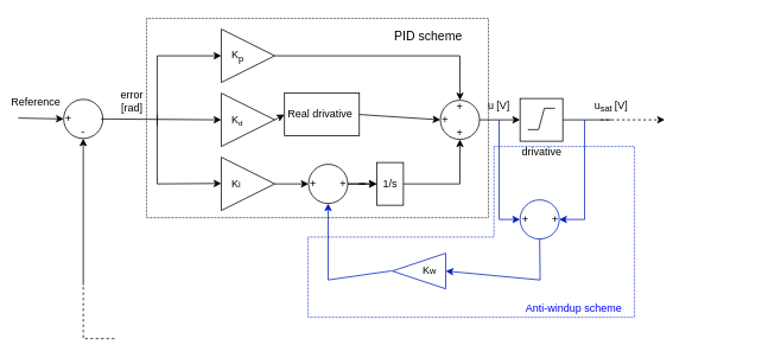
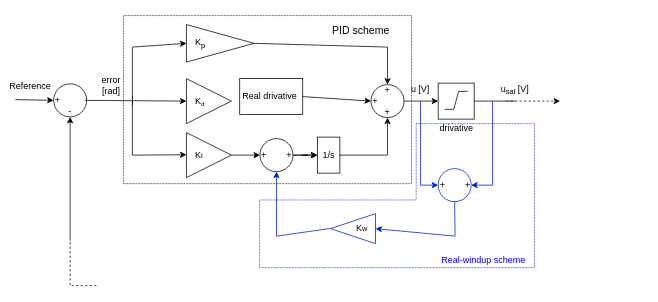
  <mxCell id="0" />
  <mxCell id="1" parent="0" />
- <mxCell id="2" value="&amp;nbsp; &amp;nbsp;K&lt;sub&gt;p&lt;/sub&gt;" style="triangle;whiteSpace=wrap;html=1;rounded=0;shadow=0;fillColor=none;gradientColor=#ffffff;align=left;" vertex="1" parent="1"><mxGeometry x="248" y="32" width="60" height="60" as="geometry" /></mxCell>
+ <mxCell id="2" value="&amp;nbsp; &amp;nbsp;K&lt;sub&gt;p&lt;/sub&gt;" style="triangle;whiteSpace=wrap;html=1;rounded=0;shadow=0;fillColor=none;gradientColor=#ffffff;align=left;" vertex="1" parent="1"><mxGeometry x="248" y="32" width="90" height="50" as="geometry" /></mxCell>
  <mxCell id="3" value="&amp;nbsp; &amp;nbsp;K&lt;span style=&quot;font-size: 10px&quot;&gt;&lt;sub&gt;d&lt;/sub&gt;&lt;/span&gt;" style="triangle;whiteSpace=wrap;html=1;rounded=0;shadow=0;fillColor=none;gradientColor=#ffffff;align=left;" vertex="1" parent="1"><mxGeometry x="248" y="104" width="60" height="60" as="geometry" /></mxCell>
  <mxCell id="4" value="&amp;nbsp; &amp;nbsp;K&lt;span style=&quot;font-size: 10px&quot;&gt;i&lt;/span&gt;" style="triangle;whiteSpace=wrap;html=1;rounded=0;shadow=0;fillColor=none;gradientColor=#ffffff;align=left;" vertex="1" parent="1"><mxGeometry x="248" y="176" width="60" height="60" as="geometry" /></mxCell>
  <mxCell id="5" value="Real drivative&amp;nbsp;" style="rounded=0;whiteSpace=wrap;html=1;shadow=0;fillColor=none;gradientColor=#ffffff;" vertex="1" parent="1"><mxGeometry x="319" y="104" width="84" height="48" as="geometry" /></mxCell>
- <mxCell id="6" value="" style="endArrow=classic;html=1;exitX=1;exitY=0.5;exitDx=0;exitDy=0;entryX=0;entryY=0.5;entryDx=0;entryDy=0;" edge="1" parent="1" source="3" target="5"><mxGeometry width="50" height="50" relative="1" as="geometry"><mxPoint x="392" y="166" as="sourcePoint" /><mxPoint x="442" y="116" as="targetPoint" /></mxGeometry></mxCell>
  <mxCell id="7" value="" style="endArrow=classic;html=1;entryX=0;entryY=0.5;entryDx=0;entryDy=0;exitX=1;exitY=0.5;exitDx=0;exitDy=0;" edge="1" parent="1" source="16" target="3"><mxGeometry width="50" height="50" relative="1" as="geometry"><mxPoint x="64.651" y="134" as="sourcePoint" /><mxPoint x="442" y="116" as="targetPoint" /></mxGeometry></mxCell>
  <mxCell id="8" value="" style="endArrow=classic;html=1;entryX=0;entryY=0.5;entryDx=0;entryDy=0;rounded=0;" edge="1" parent="1"><mxGeometry width="50" height="50" relative="1" as="geometry"><mxPoint x="176" y="128" as="sourcePoint" /><mxPoint x="248" y="205.5" as="targetPoint" /><Array as="points"><mxPoint x="176" y="206" /></Array></mxGeometry></mxCell>
  <mxCell id="9" value="" style="endArrow=classic;html=1;entryX=0;entryY=0.5;entryDx=0;entryDy=0;rounded=0;" edge="1" parent="1" target="2"><mxGeometry width="50" height="50" relative="1" as="geometry"><mxPoint x="176" y="140" as="sourcePoint" /><mxPoint x="272" y="158" as="targetPoint" /><Array as="points"><mxPoint x="176" y="62" /></Array></mxGeometry></mxCell>
  <mxCell id="10" value="" style="endArrow=classic;html=1;exitX=1;exitY=0.5;exitDx=0;exitDy=0;entryX=0;entryY=0.5;entryDx=0;entryDy=0;" edge="1" parent="1" source="5" target="11"><mxGeometry width="50" height="50" relative="1" as="geometry"><mxPoint x="392" y="166" as="sourcePoint" /><mxPoint x="524" y="134" as="targetPoint" /></mxGeometry></mxCell>
  <mxCell id="11" value="+" style="ellipse;whiteSpace=wrap;html=1;aspect=fixed;rounded=0;shadow=0;fillColor=none;gradientColor=#ffffff;align=left;" vertex="1" parent="1"><mxGeometry x="494" y="112" width="44" height="44" as="geometry" /></mxCell>
  <mxCell id="12" value="" style="endArrow=classic;html=1;exitX=1;exitY=0.5;exitDx=0;exitDy=0;entryX=0.5;entryY=0;entryDx=0;entryDy=0;rounded=0;" edge="1" parent="1" source="2" target="11"><mxGeometry width="50" height="50" relative="1" as="geometry"><mxPoint x="392" y="166" as="sourcePoint" /><mxPoint x="442" y="116" as="targetPoint" /><Array as="points"><mxPoint x="516" y="62" /></Array></mxGeometry></mxCell>
  <mxCell id="13" value="" style="endArrow=classic;html=1;exitX=1;exitY=0.5;exitDx=0;exitDy=0;entryX=0;entryY=0.5;entryDx=0;entryDy=0;rounded=0;" edge="1" parent="1" source="37" target="23"><mxGeometry width="50" height="50" relative="1" as="geometry"><mxPoint x="308" y="200" as="sourcePoint" /><mxPoint x="546" y="251" as="targetPoint" /><Array as="points" /></mxGeometry></mxCell>
  <mxCell id="14" value="+&lt;br&gt;&lt;br&gt;+" style="text;html=1;strokeColor=none;fillColor=none;align=center;verticalAlign=middle;whiteSpace=wrap;rounded=0;shadow=0;" vertex="1" parent="1"><mxGeometry x="496" y="124" width="40" height="20" as="geometry" /></mxCell>
  <mxCell id="15" value="+" style="ellipse;whiteSpace=wrap;html=1;aspect=fixed;rounded=0;shadow=0;fillColor=none;gradientColor=#ffffff;align=left;" vertex="1" parent="1"><mxGeometry x="71" y="111" width="44" height="44" as="geometry" /></mxCell>
  <mxCell id="16" value="&lt;br&gt;&lt;br&gt;-" style="text;html=1;strokeColor=none;fillColor=none;align=center;verticalAlign=middle;whiteSpace=wrap;rounded=0;shadow=0;" vertex="1" parent="1"><mxGeometry x="73" y="123" width="40" height="20" as="geometry" /></mxCell>
  <mxCell id="17" value="" style="endArrow=classic;html=1;entryX=0.5;entryY=1;entryDx=0;entryDy=0;" edge="1" parent="1" target="15"><mxGeometry width="50" height="50" relative="1" as="geometry"><mxPoint x="93" y="320" as="sourcePoint" /><mxPoint x="454" y="92" as="targetPoint" /></mxGeometry></mxCell>
  <mxCell id="18" value="" style="endArrow=classic;html=1;entryX=0;entryY=0.5;entryDx=0;entryDy=0;" edge="1" parent="1" target="15"><mxGeometry width="50" height="50" relative="1" as="geometry"><mxPoint x="20" y="132" as="sourcePoint" /><mxPoint x="454" y="92" as="targetPoint" /></mxGeometry></mxCell>
  <mxCell id="19" value="&lt;br&gt;&lt;br&gt;&lt;br&gt;&lt;br&gt;&lt;br&gt;drivative" style="rounded=0;whiteSpace=wrap;html=1;shadow=0;fillColor=none;gradientColor=#ffffff;align=center;" vertex="1" parent="1"><mxGeometry x="583.5" y="110" width="48" height="48" as="geometry" /></mxCell>
  <mxCell id="20" value="" style="endArrow=classic;html=1;entryX=0;entryY=0.5;entryDx=0;entryDy=0;exitX=1;exitY=0.5;exitDx=0;exitDy=0;" edge="1" parent="1" source="11" target="19"><mxGeometry width="50" height="50" relative="1" as="geometry"><mxPoint x="536" y="136" as="sourcePoint" /><mxPoint x="424" y="91" as="targetPoint" /></mxGeometry></mxCell>
  <mxCell id="21" value="" style="endArrow=none;html=1;fontSize=15;rounded=0;" edge="1" parent="1"><mxGeometry width="50" height="50" relative="1" as="geometry"><mxPoint x="592.25" y="145" as="sourcePoint" /><mxPoint x="622.75" y="121" as="targetPoint" /><Array as="points"><mxPoint x="604.25" y="145" /><mxPoint x="610.75" y="121" /></Array></mxGeometry></mxCell>
  <mxCell id="22" value="" style="endArrow=classic;html=1;dashed=1;" edge="1" parent="1"><mxGeometry width="50" height="50" relative="1" as="geometry"><mxPoint x="674" y="134" as="sourcePoint" /><mxPoint x="746" y="134" as="targetPoint" /><Array as="points"><mxPoint x="674" y="134" /></Array></mxGeometry></mxCell>
  <mxCell id="23" value="1/s" style="rounded=0;whiteSpace=wrap;html=1;shadow=0;fillColor=none;gradientColor=#ffffff;align=center;" vertex="1" parent="1"><mxGeometry x="422.5" y="182" width="30" height="48" as="geometry" /></mxCell>
  <mxCell id="24" value="" style="endArrow=classic;html=1;entryX=0.5;entryY=1;entryDx=0;entryDy=0;rounded=0;exitX=1;exitY=0.5;exitDx=0;exitDy=0;" edge="1" parent="1" source="23" target="11"><mxGeometry width="50" height="50" relative="1" as="geometry"><mxPoint x="440" y="212" as="sourcePoint" /><mxPoint x="402" y="218" as="targetPoint" /><Array as="points"><mxPoint x="516" y="206" /></Array></mxGeometry></mxCell>
  <mxCell id="25" value="Reference" style="text;html=1;strokeColor=none;fillColor=none;align=center;verticalAlign=middle;whiteSpace=wrap;rounded=0;shadow=0;" vertex="1" parent="1"><mxGeometry x="20" y="105" width="40" height="20" as="geometry" /></mxCell>
  <mxCell id="26" value="" style="endArrow=none;dashed=1;html=1;rounded=0;" edge="1" parent="1"><mxGeometry width="50" height="50" relative="1" as="geometry"><mxPoint x="128" y="380" as="sourcePoint" /><mxPoint x="93" y="320" as="targetPoint" /><Array as="points"><mxPoint x="93" y="380" /></Array></mxGeometry></mxCell>
  <mxCell id="27" value="error [rad]" style="text;html=1;strokeColor=none;fillColor=none;align=center;verticalAlign=middle;whiteSpace=wrap;rounded=0;shadow=0;" vertex="1" parent="1"><mxGeometry x="128" y="103" width="40" height="20" as="geometry" /></mxCell>
  <mxCell id="28" value="u&lt;sub&gt;sat &lt;/sub&gt;[V]" style="text;html=1;strokeColor=none;fillColor=none;align=center;verticalAlign=middle;whiteSpace=wrap;rounded=0;shadow=0;" vertex="1" parent="1"><mxGeometry x="662" y="109" width="48" height="20" as="geometry" /></mxCell>
  <mxCell id="29" value="u&lt;span style=&quot;font-size: 10px&quot;&gt; &lt;/span&gt;[V]" style="text;html=1;strokeColor=none;fillColor=none;align=center;verticalAlign=middle;whiteSpace=wrap;rounded=0;shadow=0;" vertex="1" parent="1"><mxGeometry x="535.5" y="109" width="48" height="20" as="geometry" /></mxCell>
  <mxCell id="30" value="" style="endArrow=none;html=1;entryX=1;entryY=0.5;entryDx=0;entryDy=0;" edge="1" parent="1" target="19"><mxGeometry width="50" height="50" relative="1" as="geometry"><mxPoint x="686" y="134" as="sourcePoint" /><mxPoint x="638" y="139" as="targetPoint" /></mxGeometry></mxCell>
  <mxCell id="31" value="+&amp;nbsp; &amp;nbsp; &amp;nbsp; &amp;nbsp; +" style="ellipse;whiteSpace=wrap;html=1;aspect=fixed;rounded=0;shadow=0;align=left;strokeColor=#001DBC;fillColor=none;" vertex="1" parent="1"><mxGeometry x="583.5" y="224" width="44" height="44" as="geometry" /></mxCell>
  <mxCell id="32" value="" style="endArrow=classic;html=1;entryX=0;entryY=0.5;entryDx=0;entryDy=0;rounded=0;fillColor=#0050ef;strokeColor=#001DBC;" edge="1" parent="1" target="31"><mxGeometry width="50" height="50" relative="1" as="geometry"><mxPoint x="560" y="134" as="sourcePoint" /><mxPoint x="418" y="188" as="targetPoint" /><Array as="points"><mxPoint x="560" y="246" /></Array></mxGeometry></mxCell>
  <mxCell id="33" value="" style="endArrow=classic;html=1;entryX=1;entryY=0.5;entryDx=0;entryDy=0;rounded=0;startSize=6;endSize=6;fillColor=#0050ef;strokeColor=#001DBC;" edge="1" parent="1" target="31"><mxGeometry width="50" height="50" relative="1" as="geometry"><mxPoint x="656" y="134" as="sourcePoint" /><mxPoint x="538" y="152" as="targetPoint" /><Array as="points"><mxPoint x="656" y="246" /></Array></mxGeometry></mxCell>
  <mxCell id="34" value="&lt;font color=&quot;#000000&quot;&gt;&amp;nbsp; &amp;nbsp; &amp;nbsp; &amp;nbsp; K&lt;span style=&quot;font-size: 10px&quot;&gt;w&amp;nbsp;&lt;/span&gt;&lt;/font&gt;" style="triangle;whiteSpace=wrap;html=1;rounded=0;shadow=0;align=center;direction=west;strokeColor=#001DBC;fontColor=#ffffff;fillColor=none;" vertex="1" parent="1"><mxGeometry x="440" y="284" width="60" height="40" as="geometry" /></mxCell>
  <mxCell id="35" value="" style="endArrow=classic;html=1;fontColor=#000000;startSize=6;endSize=6;entryX=0;entryY=0.5;entryDx=0;entryDy=0;rounded=0;exitX=0.5;exitY=1;exitDx=0;exitDy=0;fillColor=#0050ef;strokeColor=#001DBC;" edge="1" parent="1" source="31" target="34"><mxGeometry width="50" height="50" relative="1" as="geometry"><mxPoint x="611" y="314" as="sourcePoint" /><mxPoint x="394" y="200" as="targetPoint" /><Array as="points"><mxPoint x="606" y="314" /></Array></mxGeometry></mxCell>
  <mxCell id="36" value="" style="edgeStyle=orthogonalEdgeStyle;rounded=0;orthogonalLoop=1;jettySize=auto;html=1;fontColor=#000000;startSize=6;endSize=6;" edge="1" parent="1" source="37" target="23"><mxGeometry relative="1" as="geometry" /></mxCell>
  <mxCell id="37" value="+&amp;nbsp; &amp;nbsp; &amp;nbsp; &amp;nbsp; +" style="ellipse;whiteSpace=wrap;html=1;aspect=fixed;rounded=0;shadow=0;align=left;" vertex="1" parent="1"><mxGeometry x="346" y="184" width="44" height="44" as="geometry" /></mxCell>
  <mxCell id="38" value="" style="endArrow=classic;html=1;fontColor=#000000;startSize=6;endSize=6;exitX=1;exitY=0.5;exitDx=0;exitDy=0;entryX=0;entryY=0.5;entryDx=0;entryDy=0;" edge="1" parent="1" source="4" target="37"><mxGeometry width="50" height="50" relative="1" as="geometry"><mxPoint x="356" y="250" as="sourcePoint" /><mxPoint x="406" y="200" as="targetPoint" /></mxGeometry></mxCell>
  <mxCell id="39" value="" style="endArrow=classic;html=1;fontColor=#000000;startSize=6;endSize=6;exitX=1.015;exitY=0.505;exitDx=0;exitDy=0;exitPerimeter=0;entryX=0.5;entryY=1;entryDx=0;entryDy=0;rounded=0;fillColor=#0050ef;strokeColor=#001DBC;" edge="1" parent="1" source="34" target="37"><mxGeometry width="50" height="50" relative="1" as="geometry"><mxPoint x="392" y="334" as="sourcePoint" /><mxPoint x="368" y="314" as="targetPoint" /><Array as="points"><mxPoint x="368" y="314" /></Array></mxGeometry></mxCell>
  <mxCell id="40" value="&lt;font style=&quot;font-size: 14px&quot;&gt;&lt;font style=&quot;font-size: 14px&quot;&gt;PID scheme&amp;nbsp; &amp;nbsp; &amp;nbsp; &amp;nbsp;&lt;br&gt;&lt;/font&gt;&lt;br&gt;&lt;br&gt;&lt;br&gt;&lt;br&gt;&lt;br&gt;&lt;br&gt;&lt;br&gt;&lt;br&gt;&lt;br&gt;&lt;br&gt;&lt;br&gt;&lt;/font&gt;" style="rounded=0;whiteSpace=wrap;html=1;shadow=0;fontColor=#000000;fillColor=none;gradientColor=none;align=right;dashed=1;dashPattern=1 1;" vertex="1" parent="1"><mxGeometry x="164" y="20" width="384" height="224" as="geometry" /></mxCell>
  <mxCell id="41" value="" style="verticalLabelPosition=bottom;verticalAlign=top;html=1;shape=mxgraph.basic.polygon;polyCoords=[[0.41,0],[0.72,0],[0.72,0.36],[0.72,0.72],[0.72,1],[0,1],[0,0.53],[0.41,0.53]];polyline=0;rounded=0;shadow=0;dashed=1;dashPattern=1 1;fontColor=#ffffff;strokeColor=#001DBC;fillColor=none;align=center;" vertex="1" parent="1"><mxGeometry x="345.5" y="164" width="509" height="192" as="geometry" /></mxCell>
- <mxCell id="42" value="&lt;span style=&quot;color: rgb(0 , 0 , 255)&quot;&gt;Anti-windup scheme&lt;/span&gt;" style="text;html=1;strokeColor=none;fillColor=none;align=center;verticalAlign=middle;whiteSpace=wrap;rounded=0;shadow=0;dashed=1;dashPattern=1 1;fontColor=#000000;" vertex="1" parent="1"><mxGeometry x="578" y="336" width="132" height="20" as="geometry" /></mxCell>
+ <mxCell id="42" value="&lt;span style=&quot;color: rgb(0 , 0 , 255)&quot;&gt;Real-windup scheme&lt;/span&gt;" style="text;html=1;strokeColor=none;fillColor=none;align=center;verticalAlign=middle;whiteSpace=wrap;rounded=0;shadow=0;dashed=1;dashPattern=1 1;fontColor=#000000;" vertex="1" parent="1"><mxGeometry x="578" y="336" width="132" height="20" as="geometry" /></mxCell>
